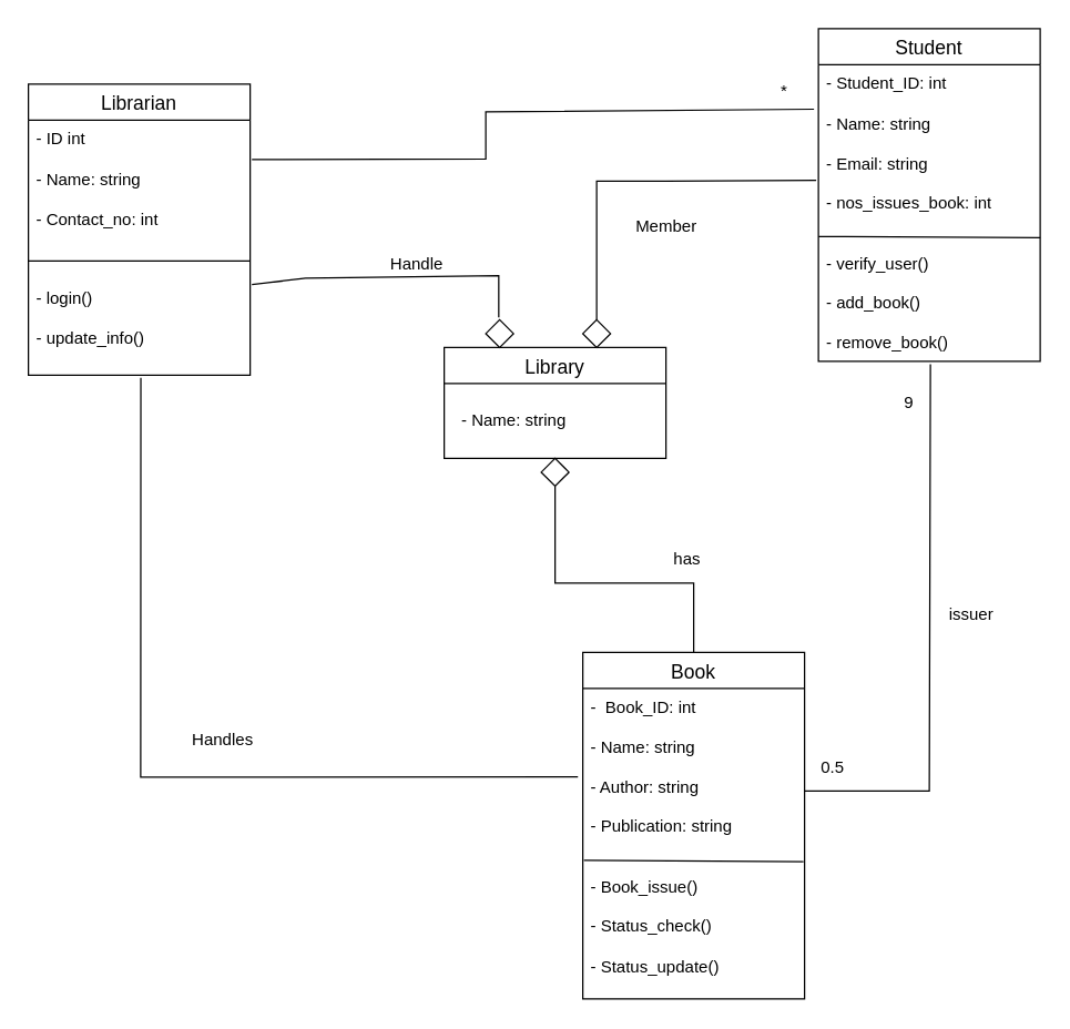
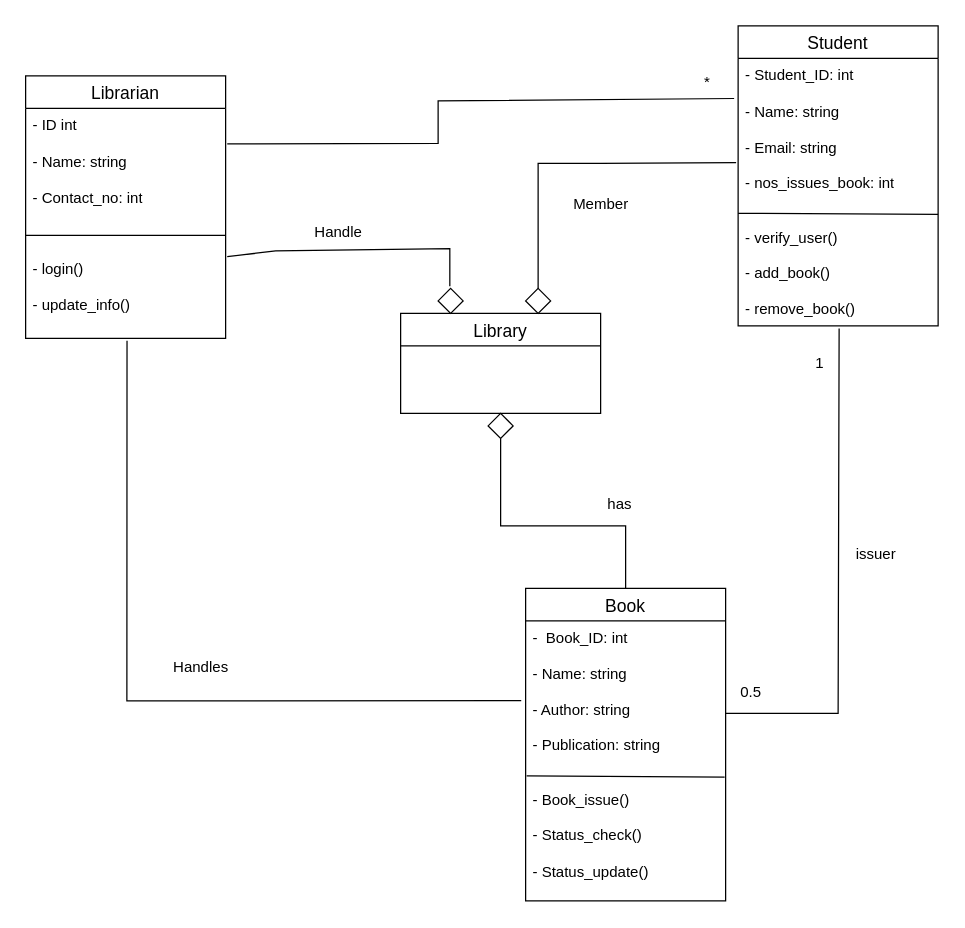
  <mxCell id="0" />
  <mxCell id="1" parent="0" />
  <mxCell id="2" value="Librarian" style="swimlane;fontStyle=0;childLayout=stackLayout;horizontal=1;startSize=26;horizontalStack=0;resizeParent=1;resizeParentMax=0;resizeLast=0;collapsible=1;marginBottom=0;align=center;fontSize=14;" vertex="1" parent="1"><mxGeometry x="20" y="60" width="160" height="210" as="geometry" /></mxCell>
  <mxCell id="3" value="" style="endArrow=none;html=1;rounded=0;entryX=1;entryY=0.5;entryDx=0;entryDy=0;exitX=0;exitY=0.5;exitDx=0;exitDy=0;" edge="1" parent="2"><mxGeometry width="50" height="50" relative="1" as="geometry"><mxPoint y="127.5" as="sourcePoint" /><mxPoint x="160" y="127.5" as="targetPoint" /></mxGeometry></mxCell>
  <mxCell id="4" value="- ID int&lt;br&gt;&lt;br style=&quot;border-color: var(--border-color);&quot;&gt;&lt;span style=&quot;&quot;&gt;- Name: string&lt;br&gt;&lt;/span&gt;&lt;span style=&quot;&quot;&gt;&lt;br&gt;- Contact_no: int&lt;/span&gt;&lt;br style=&quot;border-color: var(--border-color);&quot;&gt;&lt;br style=&quot;border-color: var(--border-color);&quot;&gt;&lt;br style=&quot;border-color: var(--border-color);&quot;&gt;&lt;br style=&quot;border-color: var(--border-color);&quot;&gt;&lt;span style=&quot;&quot;&gt;- login()&lt;br&gt;&lt;/span&gt;&lt;br style=&quot;border-color: var(--border-color);&quot;&gt;&lt;span style=&quot;&quot;&gt;- update_info()&lt;/span&gt;" style="text;strokeColor=none;fillColor=none;spacingLeft=4;spacingRight=4;overflow=hidden;rotatable=0;points=[[0,0.5],[1,0.5]];portConstraint=eastwest;fontSize=12;whiteSpace=wrap;html=1;" vertex="1" parent="2"><mxGeometry y="26" width="160" height="184" as="geometry" /></mxCell>
  <mxCell id="5" value="Library" style="swimlane;fontStyle=0;childLayout=stackLayout;horizontal=1;startSize=26;horizontalStack=0;resizeParent=1;resizeParentMax=0;resizeLast=0;collapsible=1;marginBottom=0;align=center;fontSize=14;" vertex="1" parent="1"><mxGeometry x="320" y="250" width="160" height="80" as="geometry" /></mxCell>
  <mxCell id="6" value="Student" style="swimlane;fontStyle=0;childLayout=stackLayout;horizontal=1;startSize=26;horizontalStack=0;resizeParent=1;resizeParentMax=0;resizeLast=0;collapsible=1;marginBottom=0;align=center;fontSize=14;" vertex="1" parent="1"><mxGeometry x="590" width="160" height="240" as="geometry" y="20" /></mxCell>
  <mxCell id="7" value="" style="endArrow=none;html=1;rounded=0;entryX=1.005;entryY=0.593;entryDx=0;entryDy=0;entryPerimeter=0;exitX=0.005;exitY=0.59;exitDx=0;exitDy=0;exitPerimeter=0;" edge="1" parent="6"><mxGeometry width="50" height="50" relative="1" as="geometry"><mxPoint y="150" as="sourcePoint" /><mxPoint x="160" y="150.732" as="targetPoint" /></mxGeometry></mxCell>
  <mxCell id="8" value="- Student_ID: int&lt;br&gt;&lt;br&gt;- Name: string&lt;br&gt;&lt;br&gt;- Email: string&lt;br&gt;&lt;br&gt;- nos_issues_book: int&lt;br&gt;&lt;br&gt;&lt;br&gt;- verify_user()&lt;br&gt;&lt;br&gt;- add_book()&lt;br&gt;&lt;br&gt;- remove_book()&lt;br&gt;&lt;br&gt;- update_book_list()&lt;br&gt;" style="text;strokeColor=none;fillColor=none;spacingLeft=4;spacingRight=4;overflow=hidden;rotatable=0;points=[[0,0.5],[1,0.5]];portConstraint=eastwest;fontSize=12;whiteSpace=wrap;html=1;" vertex="1" parent="6"><mxGeometry y="26" width="160" height="214" as="geometry" /></mxCell>
  <mxCell id="9" value="Book" style="swimlane;fontStyle=0;childLayout=stackLayout;horizontal=1;startSize=26;horizontalStack=0;resizeParent=1;resizeParentMax=0;resizeLast=0;collapsible=1;marginBottom=0;align=center;fontSize=14;" vertex="1" parent="1"><mxGeometry x="420" y="470" width="160" height="250" as="geometry" /></mxCell>
  <mxCell id="10" value="-&amp;nbsp; Book_ID: int&lt;br&gt;&lt;br&gt;- Name: string&lt;br&gt;&lt;br&gt;- Author: string&lt;br&gt;&lt;br&gt;- Publication: string&lt;br&gt;&lt;br&gt;&lt;br&gt;- Book_issue()&lt;br&gt;&lt;br&gt;- Status_check()&lt;br&gt;&lt;br&gt;- Status_update()" style="text;strokeColor=none;fillColor=none;spacingLeft=4;spacingRight=4;overflow=hidden;rotatable=0;points=[[0,0.5],[1,0.5]];portConstraint=eastwest;fontSize=12;whiteSpace=wrap;html=1;" vertex="1" parent="9"><mxGeometry y="26" width="160" height="224" as="geometry" /></mxCell>
  <mxCell id="11" value="" style="endArrow=none;html=1;rounded=0;exitX=0;exitY=0.575;exitDx=0;exitDy=0;exitPerimeter=0;entryX=0.99;entryY=0.579;entryDx=0;entryDy=0;entryPerimeter=0;" edge="1" parent="9"><mxGeometry width="50" height="50" relative="1" as="geometry"><mxPoint x="0.8" y="150.0" as="sourcePoint" /><mxPoint x="159.2" y="150.896" as="targetPoint" /></mxGeometry></mxCell>
- <mxCell id="12" value="- Name: string" style="text;html=1;align=center;verticalAlign=middle;resizable=0;points=[];autosize=1;strokeColor=none;fillColor=none;" vertex="1" parent="1"><mxGeometry x="320" y="288" width="100" height="30" as="geometry" /></mxCell>
  <mxCell id="13" value="" style="endArrow=none;html=1;rounded=0;exitX=1.008;exitY=0.132;exitDx=0;exitDy=0;exitPerimeter=0;entryX=-0.02;entryY=0.15;entryDx=0;entryDy=0;entryPerimeter=0;" edge="1" parent="1" target="8"><mxGeometry width="50" height="50" relative="1" as="geometry"><mxPoint x="181.28" y="114.408" as="sourcePoint" /><mxPoint x="590.8" y="87.998" as="targetPoint" /><Array as="points"><mxPoint x="350" y="114" /><mxPoint x="350" y="80" /></Array></mxGeometry></mxCell>
  <mxCell id="14" value="" style="rhombus;whiteSpace=wrap;html=1;" vertex="1" parent="1"><mxGeometry x="350" y="230" width="20" height="20" as="geometry" /></mxCell>
  <mxCell id="15" value="" style="rhombus;whiteSpace=wrap;html=1;" vertex="1" parent="1"><mxGeometry x="420" y="230" width="20" height="20" as="geometry" /></mxCell>
  <mxCell id="16" value="" style="endArrow=none;html=1;rounded=0;entryX=0.5;entryY=0;entryDx=0;entryDy=0;exitX=1.008;exitY=0.645;exitDx=0;exitDy=0;exitPerimeter=0;" edge="1" parent="1" source="4"><mxGeometry width="50" height="50" relative="1" as="geometry"><mxPoint x="180.64" y="229.998" as="sourcePoint" /><mxPoint x="359.36" y="228.27" as="targetPoint" /><Array as="points"><mxPoint x="220" y="200" /><mxPoint x="359.36" y="198.27" /></Array></mxGeometry></mxCell>
- <mxCell id="17" value="Handle" style="text;html=1;align=center;verticalAlign=middle;resizable=0;points=[];autosize=1;strokeColor=none;fillColor=none;" vertex="1" parent="1"><mxGeometry x="270" y="175" width="60" height="30" as="geometry" /></mxCell>
+ <mxCell id="17" value="Handle" style="text;html=1;align=center;verticalAlign=middle;resizable=0;points=[];autosize=1;strokeColor=none;fillColor=none;" vertex="1" parent="1"><mxGeometry x="240" y="170" width="60" height="30" as="geometry" /></mxCell>
  <mxCell id="18" value="" style="endArrow=none;html=1;rounded=0;entryX=0.5;entryY=0;entryDx=0;entryDy=0;exitX=-0.01;exitY=0.39;exitDx=0;exitDy=0;exitPerimeter=0;" edge="1" parent="1" source="8" target="15"><mxGeometry width="50" height="50" relative="1" as="geometry"><mxPoint x="490" y="170" as="sourcePoint" /><mxPoint x="528.36" y="190" as="targetPoint" /><Array as="points"><mxPoint x="480" y="130" /><mxPoint x="430" y="130" /><mxPoint x="430" y="200" /></Array></mxGeometry></mxCell>
  <mxCell id="19" value="Member" style="text;html=1;align=center;verticalAlign=middle;resizable=0;points=[];autosize=1;strokeColor=none;fillColor=none;" vertex="1" parent="1"><mxGeometry x="445" y="148" width="70" height="30" as="geometry" /></mxCell>
  <mxCell id="20" value="" style="rhombus;whiteSpace=wrap;html=1;" vertex="1" parent="1"><mxGeometry x="390" y="330" width="20" height="20" as="geometry" /></mxCell>
  <mxCell id="21" value="" style="endArrow=none;html=1;rounded=0;entryX=0.5;entryY=1;entryDx=0;entryDy=0;exitX=0.5;exitY=0;exitDx=0;exitDy=0;" edge="1" parent="1" source="9" target="20"><mxGeometry width="50" height="50" relative="1" as="geometry"><mxPoint x="290" y="460" as="sourcePoint" /><mxPoint x="340" y="410" as="targetPoint" /><Array as="points"><mxPoint x="500" y="420" /><mxPoint x="400" y="420" /></Array></mxGeometry></mxCell>
  <mxCell id="22" value="has" style="text;html=1;align=center;verticalAlign=middle;resizable=0;points=[];autosize=1;strokeColor=none;fillColor=none;" vertex="1" parent="1"><mxGeometry x="475" y="388" width="40" height="30" as="geometry" /></mxCell>
  <mxCell id="23" value="" style="endArrow=none;html=1;rounded=0;entryX=0.505;entryY=1.01;entryDx=0;entryDy=0;entryPerimeter=0;" edge="1" parent="1" target="8"><mxGeometry width="50" height="50" relative="1" as="geometry"><mxPoint x="580" y="570" as="sourcePoint" /><mxPoint x="695" y="418" as="targetPoint" /><Array as="points"><mxPoint x="670" y="570" /></Array></mxGeometry></mxCell>
  <mxCell id="24" value="issuer" style="text;html=1;align=center;verticalAlign=middle;resizable=0;points=[];autosize=1;strokeColor=none;fillColor=none;" vertex="1" parent="1"><mxGeometry x="670" y="428" width="60" height="30" as="geometry" /></mxCell>
  <mxCell id="25" value="0.5" style="text;html=1;align=center;verticalAlign=middle;resizable=0;points=[];autosize=1;strokeColor=none;fillColor=none;" vertex="1" parent="1"><mxGeometry x="580" y="538" width="40" height="30" as="geometry" /></mxCell>
- <mxCell id="26" value="9" style="text;html=1;align=center;verticalAlign=middle;resizable=0;points=[];autosize=1;strokeColor=none;fillColor=none;" vertex="1" parent="1"><mxGeometry x="640" y="275" width="30" height="30" as="geometry" /></mxCell>
+ <mxCell id="26" value="1" style="text;html=1;align=center;verticalAlign=middle;resizable=0;points=[];autosize=1;strokeColor=none;fillColor=none;" vertex="1" parent="1"><mxGeometry x="640" y="275" width="30" height="30" as="geometry" /></mxCell>
  <mxCell id="27" value="*" style="text;html=1;align=center;verticalAlign=middle;resizable=0;points=[];autosize=1;strokeColor=none;fillColor=none;" vertex="1" parent="1"><mxGeometry x="550" y="50" width="30" height="30" as="geometry" /></mxCell>
  <mxCell id="28" value="" style="endArrow=none;html=1;rounded=0;entryX=0.507;entryY=1.01;entryDx=0;entryDy=0;entryPerimeter=0;exitX=-0.022;exitY=0.285;exitDx=0;exitDy=0;exitPerimeter=0;" edge="1" parent="1" source="10" target="4"><mxGeometry width="50" height="50" relative="1" as="geometry"><mxPoint x="270" y="428" as="sourcePoint" /><mxPoint x="320" y="378" as="targetPoint" /><Array as="points"><mxPoint x="101" y="560" /></Array></mxGeometry></mxCell>
  <mxCell id="29" value="Handles" style="text;html=1;align=center;verticalAlign=middle;resizable=0;points=[];autosize=1;strokeColor=none;fillColor=none;" vertex="1" parent="1"><mxGeometry x="125" y="518" width="70" height="30" as="geometry" /></mxCell>
